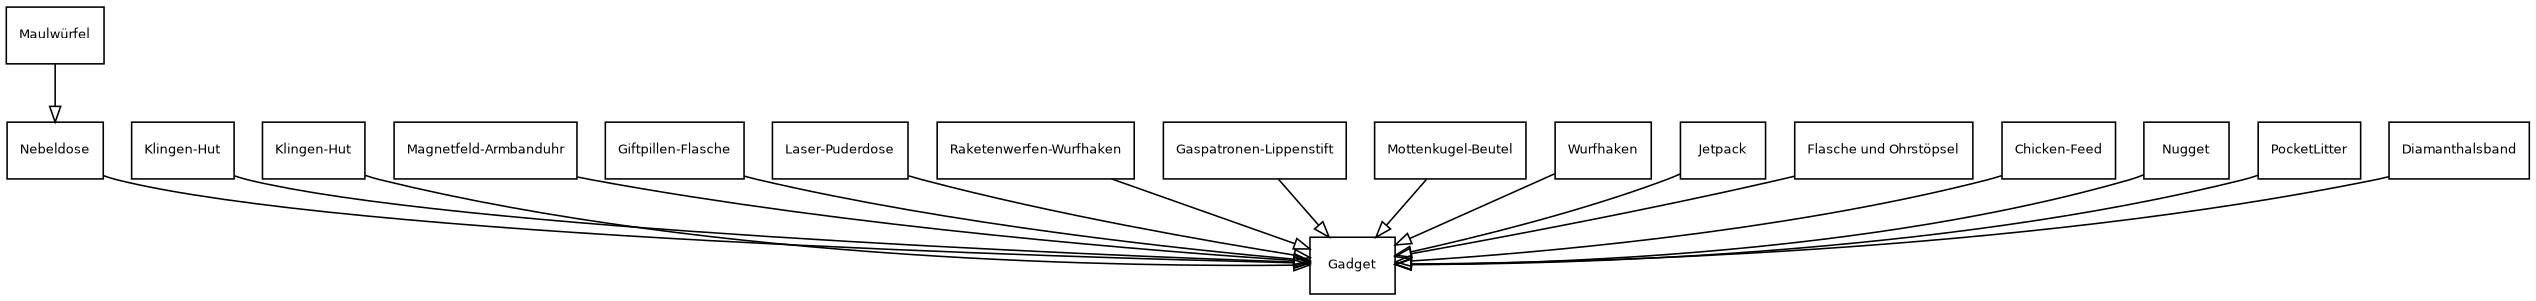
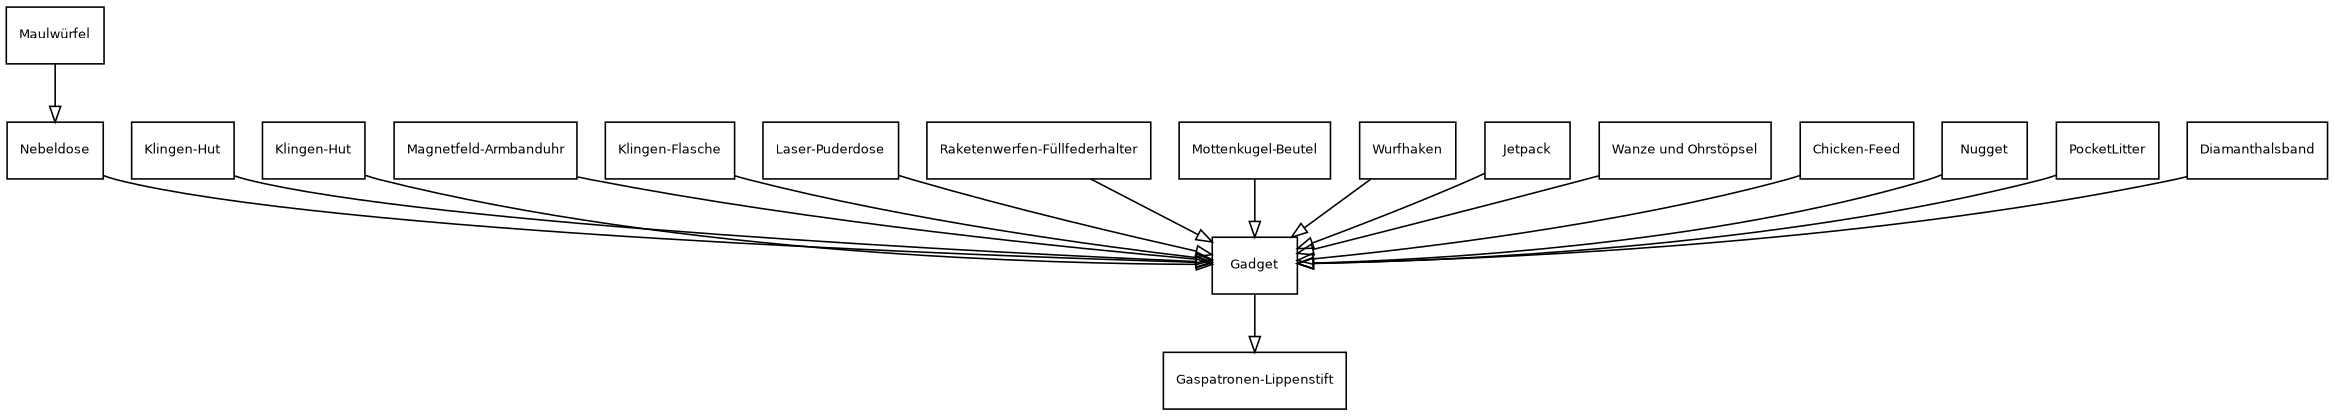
  digraph {
    fontname="Bitstream Vera Sans"
    fontsize=8
    node [fontname="Bitstream Vera Sans" fontsize=8 shape=record]
    edge [arrowhead=onormal fontname="Bitstream Vera Sans" fontsize=8 labeldistance=1.5]
    n1 [label="Maulwürfel"]
    n2 [label=Nebeldose]
    n3 [label="Klingen-Hut"]
    Gadget
    n5 [label="Klingen-Hut"]
    n6 [label="Magnetfeld-Armbanduhr"]
-   n7 [label="Giftpillen-Flasche"]
+   n7 [label="Klingen-Flasche"]
    n8 [label="Laser-Puderdose"]
-   n9 [label="Raketenwerfen-Wurfhaken"]
+   n9 [label="Raketenwerfen-Füllfederhalter"]
    n10 [label="Gaspatronen-Lippenstift"]
    n11 [label="Mottenkugel-Beutel"]
    n12 [label=Wurfhaken]
    n13 [label=Jetpack]
-   n14 [label="Flasche und Ohrstöpsel"]
+   n14 [label="Wanze und Ohrstöpsel"]
    n15 [label="Chicken-Feed"]
    n16 [label=Nugget]
    n17 [label=PocketLitter]
    n18 [label=Diamanthalsband]
    n1 -> n2
    n2 -> Gadget
    n3 -> Gadget
    n5 -> Gadget
    n6 -> Gadget
    n7 -> Gadget
    n8 -> Gadget
    n9 -> Gadget
-   n10 -> Gadget
+   Gadget -> n10
    n11 -> Gadget
    n12 -> Gadget
    n13 -> Gadget
    n14 -> Gadget
    n15 -> Gadget
    n16 -> Gadget
    n17 -> Gadget
    n18 -> Gadget
  }
